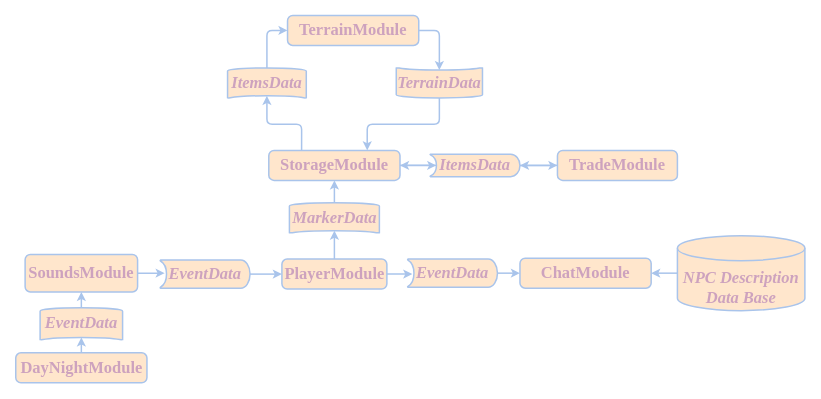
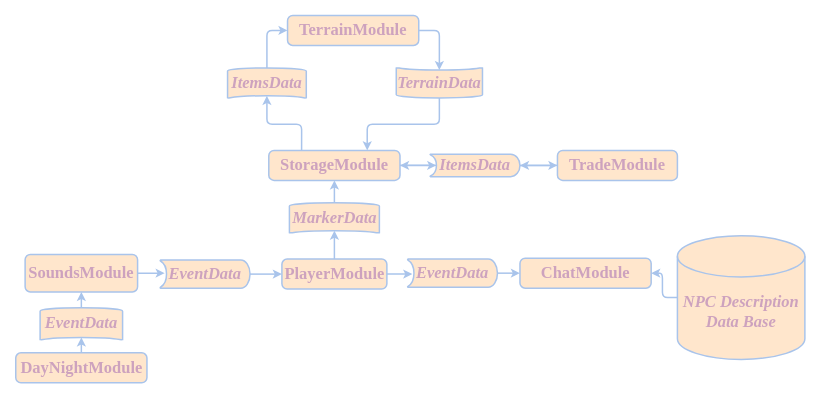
  <mxCell id="0" />
  <mxCell id="1" parent="0" />
  <mxCell id="2" value="&lt;span style=&quot;font-style: normal;&quot;&gt;PlayerModule&lt;/span&gt;" style="rounded=1;whiteSpace=wrap;html=1;absoluteArcSize=1;arcSize=14;strokeWidth=2;fillColor=#ffe6cc;strokeColor=#A9C4EB;fontSize=22;align=center;verticalAlign=middle;fontFamily=Times New Roman;fontStyle=3;fontColor=#CDA2BE;" vertex="1" parent="1"><mxGeometry x="375.5" y="345" width="140" height="40" as="geometry" /></mxCell>
  <mxCell id="3" value="&lt;span style=&quot;font-style: normal;&quot;&gt;SoundsModule&lt;/span&gt;" style="rounded=1;whiteSpace=wrap;html=1;absoluteArcSize=1;arcSize=14;strokeWidth=2;fillColor=#ffe6cc;strokeColor=#A9C4EB;fontSize=22;align=center;verticalAlign=middle;fontFamily=Times New Roman;fontStyle=3;fontColor=#CDA2BE;" vertex="1" parent="1"><mxGeometry x="33" y="338.75" width="150" height="50" as="geometry" /></mxCell>
  <mxCell id="4" value="&lt;span style=&quot;font-style: normal;&quot;&gt;ChatModule&lt;/span&gt;" style="rounded=1;whiteSpace=wrap;html=1;absoluteArcSize=1;arcSize=14;strokeWidth=2;fillColor=#ffe6cc;strokeColor=#A9C4EB;fontSize=22;align=center;verticalAlign=middle;fontFamily=Times New Roman;fontStyle=3;fontColor=#CDA2BE;" vertex="1" parent="1"><mxGeometry x="693" y="343.75" width="175" height="40" as="geometry" /></mxCell>
  <mxCell id="5" value="&lt;span style=&quot;font-style: normal;&quot;&gt;TerrainModule&lt;/span&gt;" style="rounded=1;whiteSpace=wrap;html=1;absoluteArcSize=1;arcSize=14;strokeWidth=2;fillColor=#ffe6cc;strokeColor=#A9C4EB;fontSize=22;align=center;verticalAlign=middle;fontFamily=Times New Roman;fontStyle=3;fontColor=#CDA2BE;" vertex="1" parent="1"><mxGeometry x="383" y="20" width="175" height="40" as="geometry" /></mxCell>
  <mxCell id="6" value="&lt;span style=&quot;font-style: normal;&quot;&gt;TradeModule&lt;/span&gt;" style="rounded=1;whiteSpace=wrap;html=1;absoluteArcSize=1;arcSize=14;strokeWidth=2;fillColor=#ffe6cc;strokeColor=#A9C4EB;fontSize=22;align=center;verticalAlign=middle;fontFamily=Times New Roman;fontStyle=3;fontColor=#CDA2BE;" vertex="1" parent="1"><mxGeometry x="743" y="200" width="160" height="40" as="geometry" /></mxCell>
  <mxCell id="7" value="&lt;span style=&quot;font-style: normal;&quot;&gt;DayNightModule&lt;/span&gt;" style="rounded=1;whiteSpace=wrap;html=1;absoluteArcSize=1;arcSize=14;strokeWidth=2;fillColor=#ffe6cc;strokeColor=#A9C4EB;fontSize=22;align=center;verticalAlign=middle;fontFamily=Times New Roman;fontStyle=3;fontColor=#CDA2BE;" vertex="1" parent="1"><mxGeometry x="20.5" y="470" width="175" height="40" as="geometry" /></mxCell>
  <mxCell id="8" value="&lt;span style=&quot;font-style: normal;&quot;&gt;StorageModule&lt;/span&gt;" style="rounded=1;whiteSpace=wrap;html=1;absoluteArcSize=1;arcSize=14;strokeWidth=2;fillColor=#ffe6cc;strokeColor=#A9C4EB;fontSize=22;align=center;verticalAlign=middle;fontFamily=Times New Roman;fontStyle=3;fontColor=#CDA2BE;" vertex="1" parent="1"><mxGeometry x="358" y="200" width="175" height="40" as="geometry" /></mxCell>
  <mxCell id="9" style="edgeStyle=orthogonalEdgeStyle;rounded=1;orthogonalLoop=1;jettySize=auto;html=1;exitX=0.93;exitY=0.5;exitDx=0;exitDy=0;exitPerimeter=0;entryX=0;entryY=0.5;entryDx=0;entryDy=0;strokeColor=#A9C4EB;strokeWidth=2;align=center;verticalAlign=middle;arcSize=14;fontFamily=Times New Roman;fontSize=22;fontColor=#CDA2BE;fontStyle=3;labelBackgroundColor=default;endArrow=classic;fillColor=#ffe6cc;" edge="1" parent="1" source="11" target="6"><mxGeometry relative="1" as="geometry" /></mxCell>
  <mxCell id="10" style="edgeStyle=orthogonalEdgeStyle;rounded=1;orthogonalLoop=1;jettySize=auto;html=1;exitX=0.93;exitY=0.5;exitDx=0;exitDy=0;exitPerimeter=0;entryX=1;entryY=0.5;entryDx=0;entryDy=0;strokeColor=#A9C4EB;strokeWidth=2;align=center;verticalAlign=middle;arcSize=14;fontFamily=Times New Roman;fontSize=22;fontColor=#CDA2BE;fontStyle=3;labelBackgroundColor=default;endArrow=classic;fillColor=#ffe6cc;" edge="1" parent="1" source="11" target="8"><mxGeometry relative="1" as="geometry" /></mxCell>
  <mxCell id="11" value="ItemsData" style="strokeWidth=2;html=1;shape=mxgraph.flowchart.stored_data;whiteSpace=wrap;rounded=1;strokeColor=#A9C4EB;align=center;verticalAlign=middle;arcSize=14;fontFamily=Times New Roman;fontSize=22;fontColor=#CDA2BE;fontStyle=3;labelBackgroundColor=none;fillColor=#ffe6cc;direction=west;" vertex="1" parent="1"><mxGeometry x="573" y="205" width="120" height="30" as="geometry" /></mxCell>
  <mxCell id="12" style="edgeStyle=orthogonalEdgeStyle;rounded=1;orthogonalLoop=1;jettySize=auto;html=1;exitX=0;exitY=0.5;exitDx=0;exitDy=0;exitPerimeter=0;entryX=0;entryY=0.5;entryDx=0;entryDy=0;strokeColor=#A9C4EB;strokeWidth=2;align=center;verticalAlign=middle;arcSize=14;fontFamily=Times New Roman;fontSize=22;fontColor=#CDA2BE;fontStyle=3;labelBackgroundColor=default;endArrow=classic;fillColor=#ffe6cc;" edge="1" parent="1" source="13" target="5"><mxGeometry relative="1" as="geometry" /></mxCell>
  <mxCell id="13" value="ItemsData" style="strokeWidth=2;html=1;shape=mxgraph.flowchart.stored_data;whiteSpace=wrap;rounded=1;strokeColor=#A9C4EB;align=center;verticalAlign=middle;arcSize=14;fontFamily=Times New Roman;fontSize=22;fontColor=#CDA2BE;fontStyle=3;labelBackgroundColor=none;fillColor=#ffe6cc;direction=south;" vertex="1" parent="1"><mxGeometry x="303" y="90" width="105" height="40" as="geometry" /></mxCell>
  <mxCell id="14" style="edgeStyle=orthogonalEdgeStyle;rounded=1;orthogonalLoop=1;jettySize=auto;html=1;exitX=0;exitY=0.5;exitDx=0;exitDy=0;exitPerimeter=0;entryX=0.75;entryY=0;entryDx=0;entryDy=0;strokeColor=#A9C4EB;strokeWidth=2;align=center;verticalAlign=middle;arcSize=14;fontFamily=Times New Roman;fontSize=22;fontColor=#CDA2BE;fontStyle=3;labelBackgroundColor=default;endArrow=classic;fillColor=#ffe6cc;" edge="1" parent="1" source="15" target="8"><mxGeometry relative="1" as="geometry" /></mxCell>
  <mxCell id="15" value="TerrainData" style="strokeWidth=2;html=1;shape=mxgraph.flowchart.stored_data;whiteSpace=wrap;rounded=1;strokeColor=#A9C4EB;align=center;verticalAlign=middle;arcSize=14;fontFamily=Times New Roman;fontSize=22;fontColor=#CDA2BE;fontStyle=3;labelBackgroundColor=none;fillColor=#ffe6cc;direction=north;" vertex="1" parent="1"><mxGeometry x="528" y="90" width="115" height="40" as="geometry" /></mxCell>
  <mxCell id="16" style="edgeStyle=orthogonalEdgeStyle;rounded=1;orthogonalLoop=1;jettySize=auto;html=1;exitX=0;exitY=0.5;exitDx=0;exitDy=0;exitPerimeter=0;entryX=0;entryY=0.5;entryDx=0;entryDy=0;strokeColor=#A9C4EB;strokeWidth=2;align=center;verticalAlign=middle;arcSize=14;fontFamily=Times New Roman;fontSize=22;fontColor=#CDA2BE;fontStyle=3;labelBackgroundColor=default;endArrow=classic;fillColor=#ffe6cc;" edge="1" parent="1" source="17" target="2"><mxGeometry relative="1" as="geometry" /></mxCell>
  <mxCell id="17" value="EventData" style="strokeWidth=2;html=1;shape=mxgraph.flowchart.stored_data;whiteSpace=wrap;rounded=1;strokeColor=#A9C4EB;align=center;verticalAlign=middle;arcSize=14;fontFamily=Times New Roman;fontSize=22;fontColor=#CDA2BE;fontStyle=3;labelBackgroundColor=none;fillColor=#ffe6cc;direction=west;" vertex="1" parent="1"><mxGeometry x="213" y="346.25" width="120" height="37.5" as="geometry" /></mxCell>
  <mxCell id="18" style="edgeStyle=orthogonalEdgeStyle;rounded=1;orthogonalLoop=1;jettySize=auto;html=1;exitX=0.25;exitY=0;exitDx=0;exitDy=0;entryX=0.93;entryY=0.5;entryDx=0;entryDy=0;entryPerimeter=0;strokeColor=#A9C4EB;strokeWidth=2;align=center;verticalAlign=middle;arcSize=14;fontFamily=Times New Roman;fontSize=22;fontColor=#CDA2BE;fontStyle=3;labelBackgroundColor=default;endArrow=classic;fillColor=#ffe6cc;" edge="1" parent="1" source="8" target="13"><mxGeometry relative="1" as="geometry" /></mxCell>
  <mxCell id="19" style="edgeStyle=orthogonalEdgeStyle;rounded=1;orthogonalLoop=1;jettySize=auto;html=1;exitX=1;exitY=0.5;exitDx=0;exitDy=0;entryX=0.93;entryY=0.5;entryDx=0;entryDy=0;entryPerimeter=0;strokeColor=#A9C4EB;strokeWidth=2;align=center;verticalAlign=middle;arcSize=14;fontFamily=Times New Roman;fontSize=22;fontColor=#CDA2BE;fontStyle=3;labelBackgroundColor=default;endArrow=classic;fillColor=#ffe6cc;" edge="1" parent="1" source="5" target="15"><mxGeometry relative="1" as="geometry" /></mxCell>
  <mxCell id="20" style="edgeStyle=orthogonalEdgeStyle;rounded=1;orthogonalLoop=1;jettySize=auto;html=1;exitX=0;exitY=0.5;exitDx=0;exitDy=0;entryX=0;entryY=0.5;entryDx=0;entryDy=0;entryPerimeter=0;strokeColor=#A9C4EB;strokeWidth=2;align=center;verticalAlign=middle;arcSize=14;fontFamily=Times New Roman;fontSize=22;fontColor=#CDA2BE;fontStyle=3;labelBackgroundColor=default;endArrow=classic;fillColor=#ffe6cc;" edge="1" parent="1" source="6" target="11"><mxGeometry relative="1" as="geometry" /></mxCell>
  <mxCell id="21" style="edgeStyle=orthogonalEdgeStyle;rounded=1;orthogonalLoop=1;jettySize=auto;html=1;exitX=1;exitY=0.5;exitDx=0;exitDy=0;entryX=0.93;entryY=0.5;entryDx=0;entryDy=0;entryPerimeter=0;strokeColor=#A9C4EB;strokeWidth=2;align=center;verticalAlign=middle;arcSize=14;fontFamily=Times New Roman;fontSize=22;fontColor=#CDA2BE;fontStyle=3;labelBackgroundColor=default;endArrow=classic;fillColor=#ffe6cc;" edge="1" parent="1" source="8" target="11"><mxGeometry relative="1" as="geometry" /></mxCell>
  <mxCell id="22" style="edgeStyle=orthogonalEdgeStyle;rounded=1;orthogonalLoop=1;jettySize=auto;html=1;exitX=0;exitY=0.5;exitDx=0;exitDy=0;exitPerimeter=0;entryX=1;entryY=0.5;entryDx=0;entryDy=0;strokeColor=#A9C4EB;strokeWidth=2;align=center;verticalAlign=middle;arcSize=14;fontFamily=Times New Roman;fontSize=22;fontColor=#CDA2BE;fontStyle=3;labelBackgroundColor=default;endArrow=classic;fillColor=#ffe6cc;" edge="1" parent="1" source="23" target="4"><mxGeometry relative="1" as="geometry" /></mxCell>
- <mxCell id="23" value="NPC Description Data Base" style="strokeWidth=2;html=1;shape=mxgraph.flowchart.database;whiteSpace=wrap;rounded=1;strokeColor=#A9C4EB;align=center;verticalAlign=middle;arcSize=14;fontFamily=Times New Roman;fontSize=22;fontColor=#CDA2BE;fontStyle=3;labelBackgroundColor=none;fillColor=#ffe6cc;spacingTop=38;" vertex="1" parent="1"><mxGeometry x="903" y="313.75" width="170" height="100" as="geometry" /></mxCell>
+ <mxCell id="23" value="NPC Description Data Base" style="strokeWidth=2;html=1;shape=mxgraph.flowchart.database;whiteSpace=wrap;rounded=1;strokeColor=#A9C4EB;align=center;verticalAlign=middle;arcSize=14;fontFamily=Times New Roman;fontSize=22;fontColor=#CDA2BE;fontStyle=3;labelBackgroundColor=none;fillColor=#ffe6cc;spacingTop=38;" vertex="1" parent="1"><mxGeometry x="903" y="313.75" width="170" height="165" as="geometry" /></mxCell>
  <mxCell id="24" style="edgeStyle=orthogonalEdgeStyle;rounded=1;orthogonalLoop=1;jettySize=auto;html=1;exitX=0;exitY=0.5;exitDx=0;exitDy=0;exitPerimeter=0;entryX=0.5;entryY=1;entryDx=0;entryDy=0;strokeColor=#A9C4EB;strokeWidth=2;align=center;verticalAlign=middle;arcSize=14;fontFamily=Times New Roman;fontSize=22;fontColor=#CDA2BE;fontStyle=3;labelBackgroundColor=default;endArrow=classic;fillColor=#ffe6cc;" edge="1" parent="1" source="25" target="8"><mxGeometry relative="1" as="geometry" /></mxCell>
  <mxCell id="25" value="MarkerData" style="strokeWidth=2;html=1;shape=mxgraph.flowchart.stored_data;whiteSpace=wrap;rounded=1;strokeColor=#A9C4EB;align=center;verticalAlign=middle;arcSize=14;fontFamily=Times New Roman;fontSize=22;fontColor=#CDA2BE;fontStyle=3;labelBackgroundColor=none;fillColor=#ffe6cc;direction=south;" vertex="1" parent="1"><mxGeometry x="385.5" y="270" width="120" height="40" as="geometry" /></mxCell>
  <mxCell id="26" style="edgeStyle=orthogonalEdgeStyle;rounded=1;orthogonalLoop=1;jettySize=auto;html=1;exitX=0.5;exitY=0;exitDx=0;exitDy=0;entryX=0.93;entryY=0.5;entryDx=0;entryDy=0;entryPerimeter=0;strokeColor=#A9C4EB;strokeWidth=2;align=center;verticalAlign=middle;arcSize=14;fontFamily=Times New Roman;fontSize=22;fontColor=#CDA2BE;fontStyle=3;labelBackgroundColor=default;endArrow=classic;fillColor=#ffe6cc;" edge="1" parent="1" source="2" target="25"><mxGeometry relative="1" as="geometry" /></mxCell>
  <mxCell id="27" style="edgeStyle=orthogonalEdgeStyle;rounded=1;orthogonalLoop=1;jettySize=auto;html=1;exitX=0;exitY=0.5;exitDx=0;exitDy=0;exitPerimeter=0;entryX=0;entryY=0.5;entryDx=0;entryDy=0;strokeColor=#A9C4EB;strokeWidth=2;align=center;verticalAlign=middle;arcSize=14;fontFamily=Times New Roman;fontSize=22;fontColor=#CDA2BE;fontStyle=3;labelBackgroundColor=default;endArrow=classic;fillColor=#ffe6cc;" edge="1" parent="1" source="28" target="4"><mxGeometry relative="1" as="geometry" /></mxCell>
  <mxCell id="28" value="EventData" style="strokeWidth=2;html=1;shape=mxgraph.flowchart.stored_data;whiteSpace=wrap;rounded=1;strokeColor=#A9C4EB;align=center;verticalAlign=middle;arcSize=14;fontFamily=Times New Roman;fontSize=22;fontColor=#CDA2BE;fontStyle=3;labelBackgroundColor=none;fillColor=#ffe6cc;direction=west;" vertex="1" parent="1"><mxGeometry x="543" y="345" width="120" height="37.5" as="geometry" /></mxCell>
  <mxCell id="29" style="edgeStyle=orthogonalEdgeStyle;rounded=1;orthogonalLoop=1;jettySize=auto;html=1;exitX=1;exitY=0.5;exitDx=0;exitDy=0;entryX=0.946;entryY=0.467;entryDx=0;entryDy=0;entryPerimeter=0;strokeColor=#A9C4EB;strokeWidth=2;align=center;verticalAlign=middle;arcSize=14;fontFamily=Times New Roman;fontSize=22;fontColor=#CDA2BE;fontStyle=3;labelBackgroundColor=default;endArrow=classic;fillColor=#ffe6cc;" edge="1" parent="1" source="2" target="28"><mxGeometry relative="1" as="geometry" /></mxCell>
  <mxCell id="30" style="edgeStyle=orthogonalEdgeStyle;rounded=1;orthogonalLoop=1;jettySize=auto;html=1;exitX=1;exitY=0.5;exitDx=0;exitDy=0;entryX=0.948;entryY=0.509;entryDx=0;entryDy=0;entryPerimeter=0;strokeColor=#A9C4EB;strokeWidth=2;align=center;verticalAlign=middle;arcSize=14;fontFamily=Times New Roman;fontSize=22;fontColor=#CDA2BE;fontStyle=3;labelBackgroundColor=default;endArrow=classic;fillColor=#ffe6cc;" edge="1" parent="1" source="3" target="17"><mxGeometry relative="1" as="geometry" /></mxCell>
  <mxCell id="31" style="edgeStyle=orthogonalEdgeStyle;rounded=1;orthogonalLoop=1;jettySize=auto;html=1;exitX=0;exitY=0.5;exitDx=0;exitDy=0;exitPerimeter=0;entryX=0.5;entryY=1;entryDx=0;entryDy=0;strokeColor=#A9C4EB;strokeWidth=2;align=center;verticalAlign=middle;arcSize=14;fontFamily=Times New Roman;fontSize=22;fontColor=#CDA2BE;fontStyle=3;labelBackgroundColor=default;endArrow=classic;fillColor=#ffe6cc;" edge="1" parent="1" source="32" target="3"><mxGeometry relative="1" as="geometry" /></mxCell>
  <mxCell id="32" value="EventData" style="strokeWidth=2;html=1;shape=mxgraph.flowchart.stored_data;whiteSpace=wrap;rounded=1;strokeColor=#A9C4EB;align=center;verticalAlign=middle;arcSize=14;fontFamily=Times New Roman;fontSize=22;fontColor=#CDA2BE;fontStyle=3;labelBackgroundColor=none;fillColor=#ffe6cc;direction=south;" vertex="1" parent="1"><mxGeometry x="53" y="410" width="110" height="42.5" as="geometry" /></mxCell>
  <mxCell id="33" style="edgeStyle=orthogonalEdgeStyle;rounded=1;orthogonalLoop=1;jettySize=auto;html=1;exitX=0.5;exitY=0;exitDx=0;exitDy=0;entryX=0.93;entryY=0.5;entryDx=0;entryDy=0;entryPerimeter=0;strokeColor=#A9C4EB;strokeWidth=2;align=center;verticalAlign=middle;arcSize=14;fontFamily=Times New Roman;fontSize=22;fontColor=#CDA2BE;fontStyle=3;labelBackgroundColor=default;endArrow=classic;fillColor=#ffe6cc;" edge="1" parent="1" source="7" target="32"><mxGeometry relative="1" as="geometry" /></mxCell>
